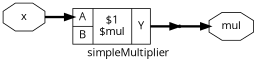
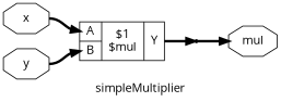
  digraph {
    fontname="Open Sans"
    label=simpleMultiplier
    rankdir=LR
    remincross=true
    node [color=black fontcolor=black fontname="Open Sans" shape=octagon]
    edge [color=black fontcolor=black fontname="Open Sans" headport=w style="setlinewidth(3)" tailport=e]
    n1 [label=mul]
+   n2 [label=y]
    n3 [label="{{<p5> A|<p6> B}|$1\n$mul|{<p7> Y}}" shape=record color="" fontcolor=""]
    x0 [shape=point color="" fontcolor=""]
    n5 [label=x]
+   n2 -> n3 [headport="p6:w"]
    n3 -> x0 [tailport="p7:e"]
    x0 -> n1
    n5 -> n3 [headport="p5:w"]
  }
